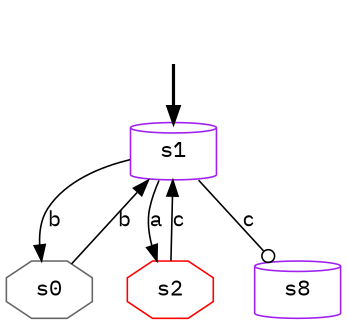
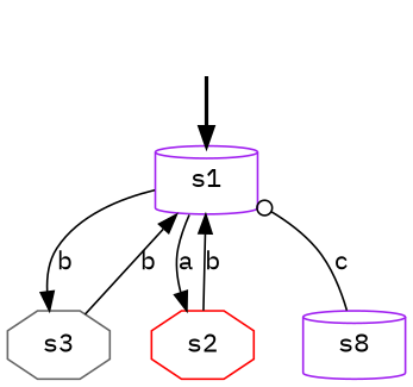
  digraph {
    fontname="IBM Plex Mono"
    node [fontname="IBM Plex Mono" color=purple shape=cylinder]
    edge [arrowhead=normal fontname="IBM Plex Mono"]
    fake [style=invisible color="" shape=""]
    s1 [root=true]
-   s3 [color=gray40 shape=octagon label=s0]
+   s3 [color=gray40 shape=octagon]
    s2 [color=red shape=octagon]
    n5 [label=s8]
    fake -> s1 [style=bold]
    s1 -> s3 [label=b]
    s1 -> s2 [label=a]
    s3 -> s1 [label=b]
-   s2 -> s1 [label=c]
-   s1 -> n5 [arrowhead=odot label=c]
+   s2 -> s1 [label=b]
+   n5 -> s1 [arrowhead=odot label=c]
  }
